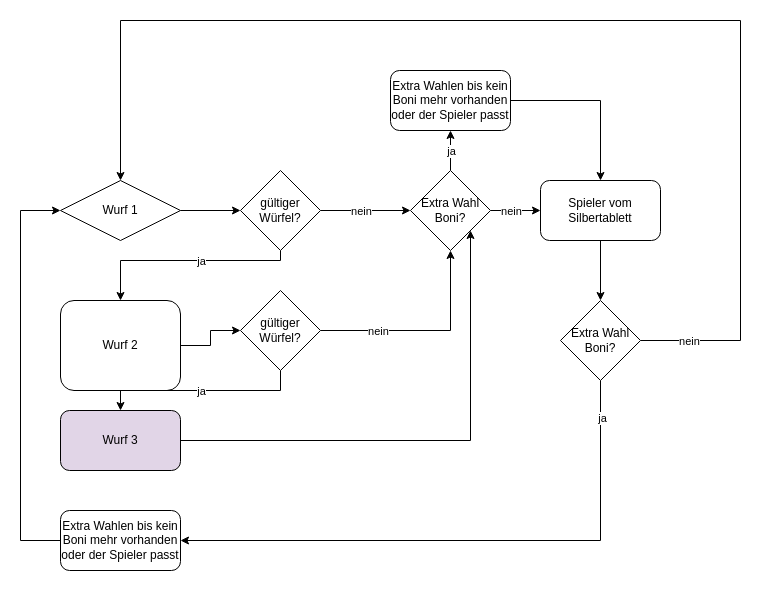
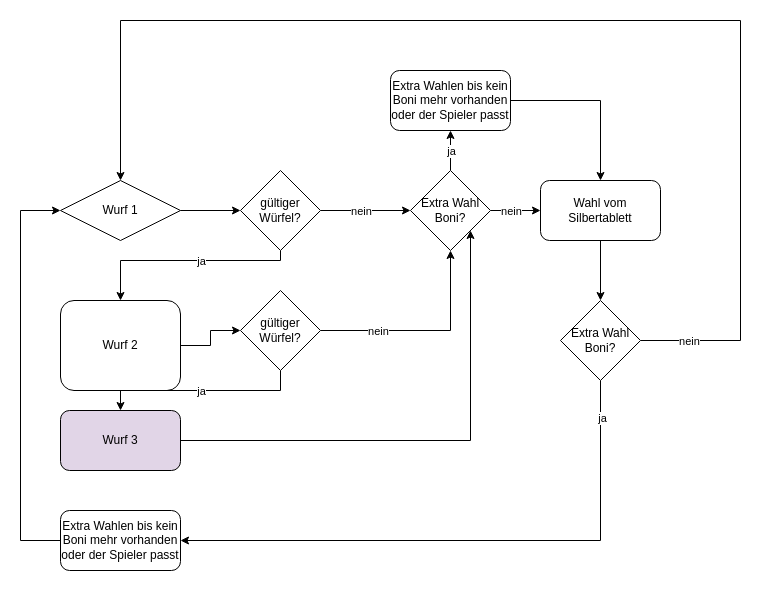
  <mxCell id="0" />
  <mxCell id="1" parent="0" />
  <mxCell id="2" style="edgeStyle=orthogonalEdgeStyle;rounded=0;orthogonalLoop=1;jettySize=auto;html=1;" edge="1" parent="1" source="3" target="12"><mxGeometry relative="1" as="geometry" /></mxCell>
  <mxCell id="3" value="Wurf 1" style="rhombus;whiteSpace=wrap;html=1;" vertex="1" parent="1"><mxGeometry x="60" y="180" width="120" height="60" as="geometry" /></mxCell>
  <mxCell id="4" style="edgeStyle=orthogonalEdgeStyle;rounded=0;orthogonalLoop=1;jettySize=auto;html=1;" edge="1" parent="1" source="5" target="17"><mxGeometry relative="1" as="geometry" /></mxCell>
  <mxCell id="5" value="Wurf 2" style="rounded=1;whiteSpace=wrap;html=1;" vertex="1" parent="1"><mxGeometry x="60" y="300" width="120" height="90" as="geometry" /></mxCell>
  <mxCell id="6" style="edgeStyle=orthogonalEdgeStyle;rounded=0;orthogonalLoop=1;jettySize=auto;html=1;entryX=1;entryY=1;entryDx=0;entryDy=0;" edge="1" parent="1" source="7" target="22"><mxGeometry relative="1" as="geometry" /></mxCell>
  <mxCell id="7" value="Wurf 3" style="rounded=1;whiteSpace=wrap;html=1;fillColor=#e1d5e7;" vertex="1" parent="1"><mxGeometry x="60" y="410" width="120" height="60" as="geometry" /></mxCell>
  <mxCell id="8" style="edgeStyle=orthogonalEdgeStyle;rounded=0;orthogonalLoop=1;jettySize=auto;html=1;entryX=0.5;entryY=0;entryDx=0;entryDy=0;" edge="1" parent="1" source="12" target="5"><mxGeometry relative="1" as="geometry"><Array as="points"><mxPoint x="280" y="260" /><mxPoint x="120" y="260" /></Array></mxGeometry></mxCell>
  <mxCell id="9" value="ja" style="edgeLabel;html=1;align=center;verticalAlign=middle;resizable=0;points=[];" vertex="1" connectable="0" parent="8"><mxGeometry x="0.4" relative="1" as="geometry"><mxPoint x="57" as="offset" /></mxGeometry></mxCell>
  <mxCell id="10" style="edgeStyle=orthogonalEdgeStyle;rounded=0;orthogonalLoop=1;jettySize=auto;html=1;entryX=0;entryY=0.5;entryDx=0;entryDy=0;" edge="1" parent="1" source="12" target="22"><mxGeometry relative="1" as="geometry"><mxPoint x="420" y="210" as="targetPoint" /></mxGeometry></mxCell>
  <mxCell id="11" value="nein" style="edgeLabel;html=1;align=center;verticalAlign=middle;resizable=0;points=[];" vertex="1" connectable="0" parent="10"><mxGeometry x="-0.114" y="3" relative="1" as="geometry"><mxPoint y="3" as="offset" /></mxGeometry></mxCell>
  <mxCell id="12" value="gültiger&lt;br&gt;Würfel?" style="rhombus;whiteSpace=wrap;html=1;" vertex="1" parent="1"><mxGeometry x="240" y="170" width="80" height="80" as="geometry" /></mxCell>
  <mxCell id="13" style="edgeStyle=orthogonalEdgeStyle;rounded=0;orthogonalLoop=1;jettySize=auto;html=1;entryX=0.5;entryY=1;entryDx=0;entryDy=0;" edge="1" parent="1" source="17" target="22"><mxGeometry relative="1" as="geometry"><mxPoint x="450" y="240" as="targetPoint" /></mxGeometry></mxCell>
  <mxCell id="14" value="nein" style="edgeLabel;html=1;align=center;verticalAlign=middle;resizable=0;points=[];" vertex="1" connectable="0" parent="13"><mxGeometry x="-0.382" y="3" relative="1" as="geometry"><mxPoint x="-8" y="3" as="offset" /></mxGeometry></mxCell>
  <mxCell id="15" style="edgeStyle=orthogonalEdgeStyle;rounded=0;orthogonalLoop=1;jettySize=auto;html=1;entryX=0.5;entryY=0;entryDx=0;entryDy=0;" edge="1" parent="1" source="17" target="7"><mxGeometry relative="1" as="geometry"><Array as="points"><mxPoint x="280" y="390" /><mxPoint x="120" y="390" /></Array></mxGeometry></mxCell>
  <mxCell id="16" value="ja" style="edgeLabel;html=1;align=center;verticalAlign=middle;resizable=0;points=[];" vertex="1" connectable="0" parent="15"><mxGeometry x="-0.13" relative="1" as="geometry"><mxPoint x="-13" as="offset" /></mxGeometry></mxCell>
  <mxCell id="17" value="gültiger&lt;br style=&quot;border-color: var(--border-color);&quot;&gt;Würfel?" style="rhombus;whiteSpace=wrap;html=1;" vertex="1" parent="1"><mxGeometry x="240" y="290" width="80" height="80" as="geometry" /></mxCell>
  <mxCell id="18" style="edgeStyle=orthogonalEdgeStyle;rounded=0;orthogonalLoop=1;jettySize=auto;html=1;" edge="1" parent="1" source="22" target="24"><mxGeometry relative="1" as="geometry" /></mxCell>
  <mxCell id="19" value="ja" style="edgeLabel;html=1;align=center;verticalAlign=middle;resizable=0;points=[];" vertex="1" connectable="0" parent="18"><mxGeometry y="2" relative="1" as="geometry"><mxPoint x="2" as="offset" /></mxGeometry></mxCell>
  <mxCell id="20" style="edgeStyle=orthogonalEdgeStyle;rounded=0;orthogonalLoop=1;jettySize=auto;html=1;entryX=0;entryY=0.5;entryDx=0;entryDy=0;" edge="1" parent="1" source="22" target="26"><mxGeometry relative="1" as="geometry" /></mxCell>
  <mxCell id="21" value="nein" style="edgeLabel;html=1;align=center;verticalAlign=middle;resizable=0;points=[];" vertex="1" connectable="0" parent="20"><mxGeometry x="-0.2" y="-1" relative="1" as="geometry"><mxPoint y="-1" as="offset" /></mxGeometry></mxCell>
  <mxCell id="22" value="Extra Wahl&lt;br&gt;Boni?" style="rhombus;whiteSpace=wrap;html=1;" vertex="1" parent="1"><mxGeometry x="410" y="170" width="80" height="80" as="geometry" /></mxCell>
  <mxCell id="23" style="edgeStyle=orthogonalEdgeStyle;rounded=0;orthogonalLoop=1;jettySize=auto;html=1;entryX=0.5;entryY=0;entryDx=0;entryDy=0;" edge="1" parent="1" source="24" target="26"><mxGeometry relative="1" as="geometry" /></mxCell>
  <mxCell id="24" value="Extra Wahlen bis kein Boni mehr vorhanden oder der Spieler passt" style="rounded=1;whiteSpace=wrap;html=1;" vertex="1" parent="1"><mxGeometry x="390" y="70" width="120" height="60" as="geometry" /></mxCell>
  <mxCell id="25" style="edgeStyle=orthogonalEdgeStyle;rounded=0;orthogonalLoop=1;jettySize=auto;html=1;entryX=0.5;entryY=0;entryDx=0;entryDy=0;" edge="1" parent="1" source="26" target="31"><mxGeometry relative="1" as="geometry" /></mxCell>
- <mxCell id="26" value="Spieler vom Silbertablett" style="rounded=1;whiteSpace=wrap;html=1;" vertex="1" parent="1"><mxGeometry x="540" y="180" width="120" height="60" as="geometry" /></mxCell>
+ <mxCell id="26" value="Wahl vom Silbertablett" style="rounded=1;whiteSpace=wrap;html=1;" vertex="1" parent="1"><mxGeometry x="540" y="180" width="120" height="60" as="geometry" /></mxCell>
  <mxCell id="27" style="edgeStyle=orthogonalEdgeStyle;rounded=0;orthogonalLoop=1;jettySize=auto;html=1;entryX=0.5;entryY=0;entryDx=0;entryDy=0;" edge="1" parent="1" source="31" target="3"><mxGeometry relative="1" as="geometry"><mxPoint x="700" y="20" as="targetPoint" /><Array as="points"><mxPoint x="740" y="340" /><mxPoint x="740" y="20" /><mxPoint x="120" y="20" /></Array></mxGeometry></mxCell>
  <mxCell id="28" value="nein" style="edgeLabel;html=1;align=center;verticalAlign=middle;resizable=0;points=[];" vertex="1" connectable="0" parent="27"><mxGeometry x="-0.916" y="-2" relative="1" as="geometry"><mxPoint x="-2" y="-2" as="offset" /></mxGeometry></mxCell>
  <mxCell id="29" style="edgeStyle=orthogonalEdgeStyle;rounded=0;orthogonalLoop=1;jettySize=auto;html=1;entryX=1;entryY=0.5;entryDx=0;entryDy=0;" edge="1" parent="1" source="31" target="33"><mxGeometry relative="1" as="geometry"><Array as="points"><mxPoint x="600" y="540" /></Array></mxGeometry></mxCell>
  <mxCell id="30" value="ja" style="edgeLabel;html=1;align=center;verticalAlign=middle;resizable=0;points=[];" vertex="1" connectable="0" parent="29"><mxGeometry x="-0.872" y="1" relative="1" as="geometry"><mxPoint as="offset" /></mxGeometry></mxCell>
  <mxCell id="31" value="Extra Wahl&lt;br style=&quot;border-color: var(--border-color);&quot;&gt;Boni?" style="rhombus;whiteSpace=wrap;html=1;" vertex="1" parent="1"><mxGeometry x="560" y="300" width="80" height="80" as="geometry" /></mxCell>
  <mxCell id="32" style="edgeStyle=orthogonalEdgeStyle;rounded=0;orthogonalLoop=1;jettySize=auto;html=1;entryX=0;entryY=0.5;entryDx=0;entryDy=0;" edge="1" parent="1" source="33" target="3"><mxGeometry relative="1" as="geometry"><Array as="points"><mxPoint x="20" y="540" /><mxPoint x="20" y="210" /></Array></mxGeometry></mxCell>
  <mxCell id="33" value="Extra Wahlen bis kein Boni mehr vorhanden oder der Spieler passt" style="rounded=1;whiteSpace=wrap;html=1;" vertex="1" parent="1"><mxGeometry x="60" y="510" width="120" height="60" as="geometry" /></mxCell>
